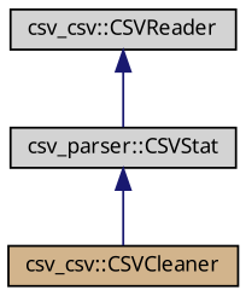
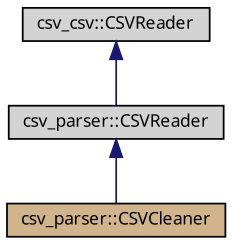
  digraph {
    fontname="Noto Sans"
    node [color=black fillcolor=lightgrey fontname="Noto Sans" fontsize=10 shape=record style=filled]
    edge [color=midnightblue dir=back fontname="Noto Sans" fontsize=10 labelfontname=Helvetica labelfontsize=10 style=solid]
-   n1 [fontcolor=black height=0.2 label="csv_parser::CSVStat" width=0.4]
-   n2 [fillcolor=tan height=0.2 label="csv_csv::CSVCleaner" width=0.4]
+   n1 [fontcolor=black height=0.2 label="csv_parser::CSVReader" width=0.4]
+   n2 [fillcolor=tan height=0.2 label="csv_parser::CSVCleaner" width=0.4]
    n3 [height=0.2 label="csv_csv::CSVReader" width=0.4]
    n1 -> n2
    n3 -> n1
  }
